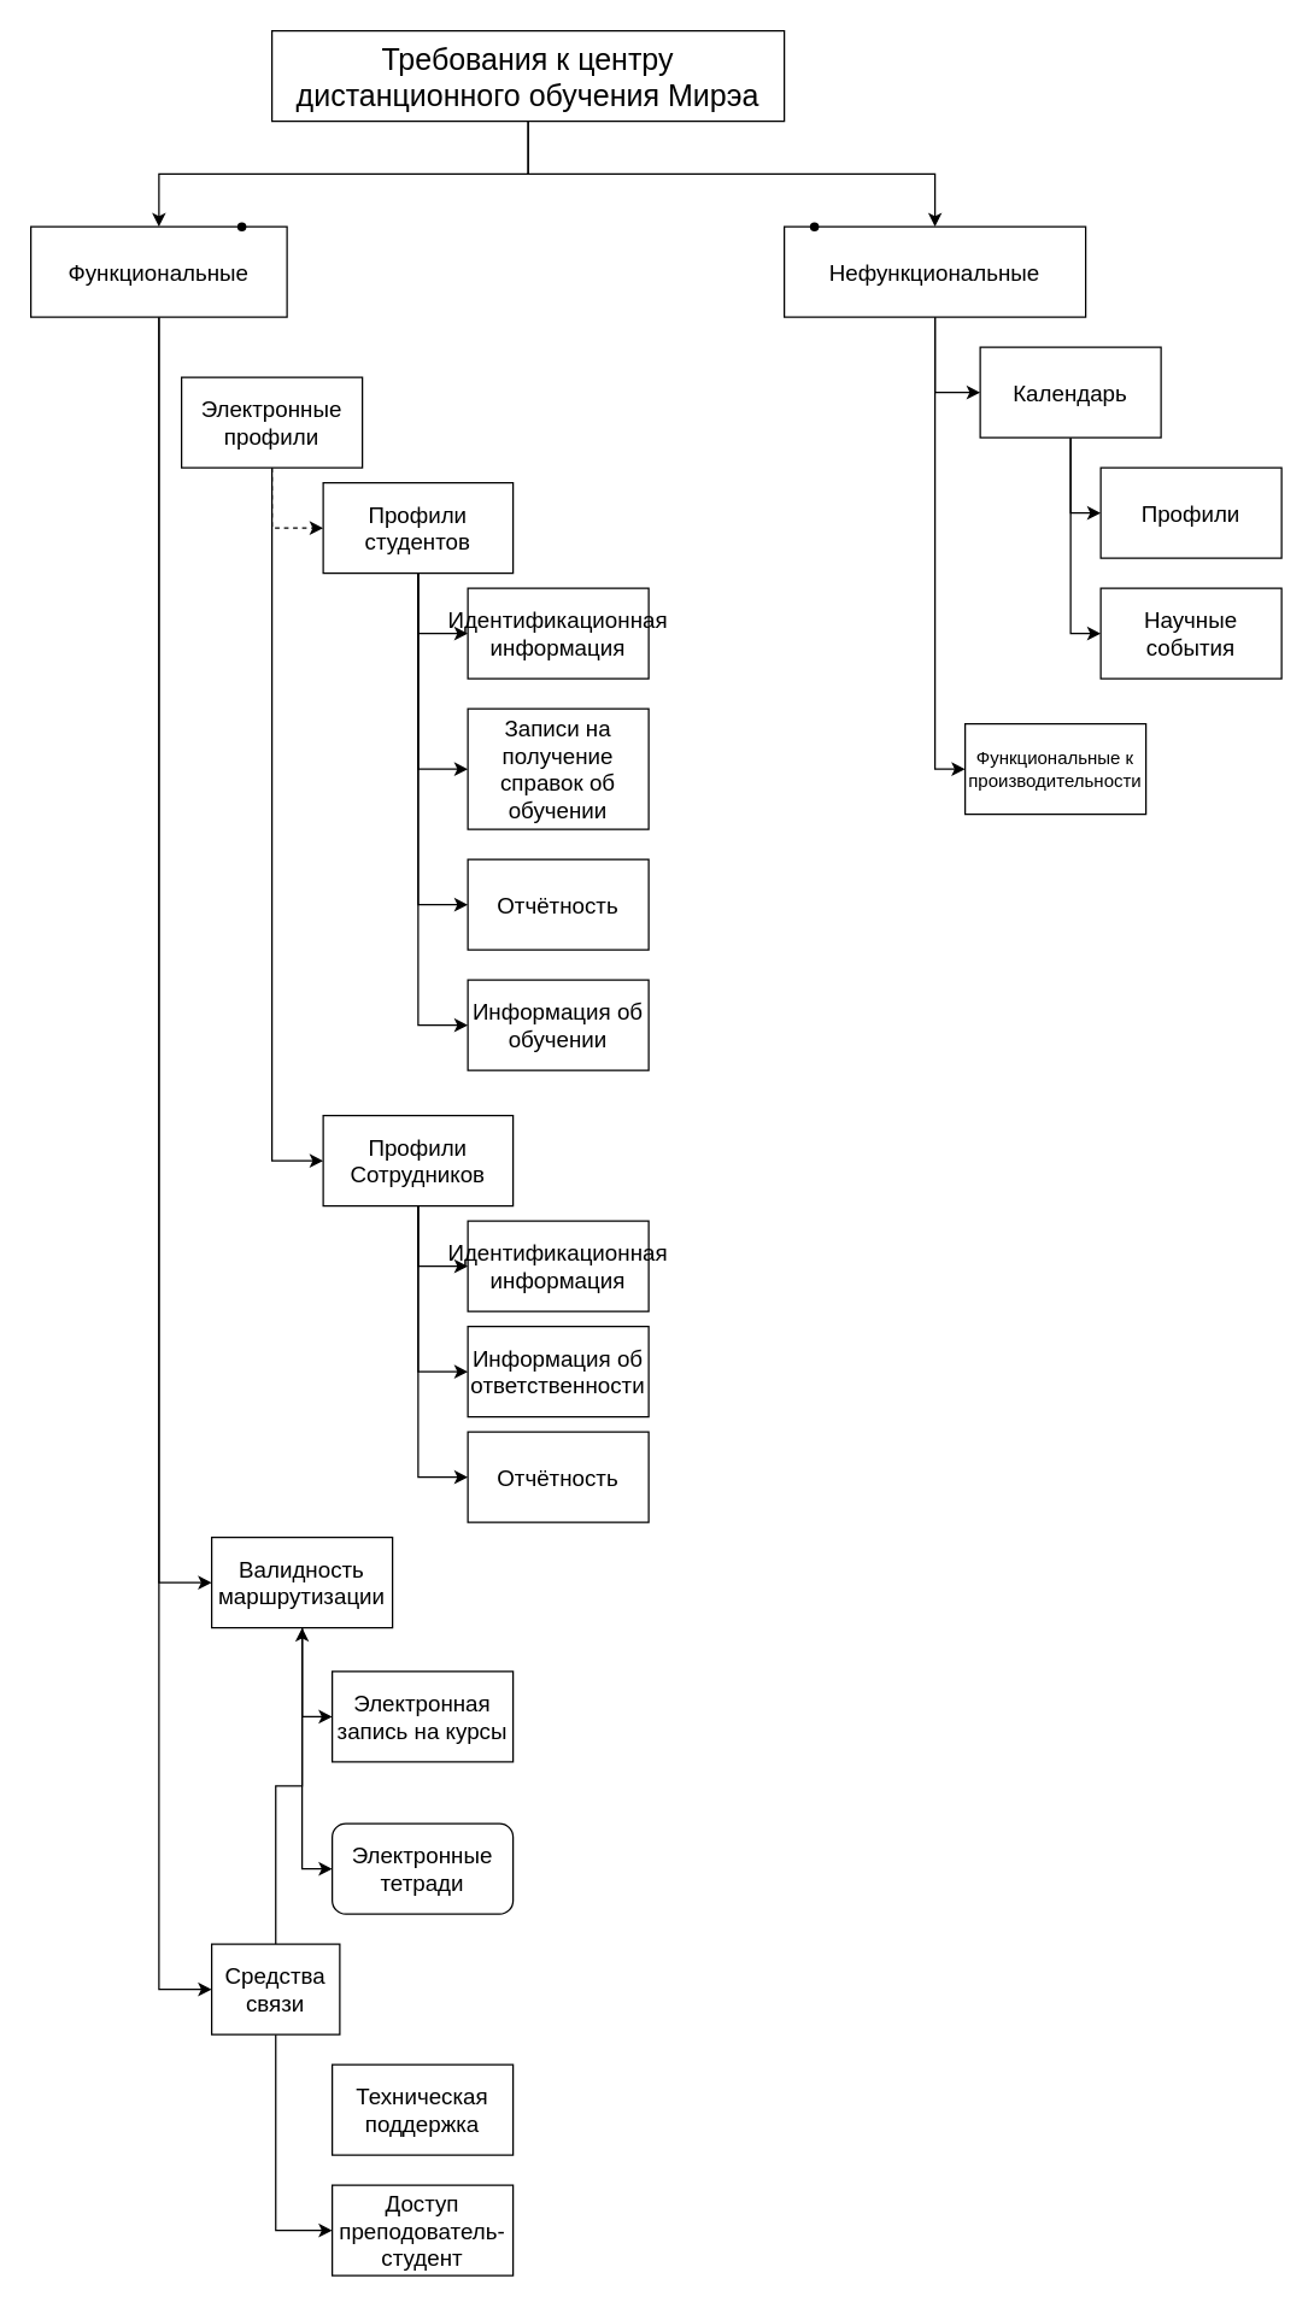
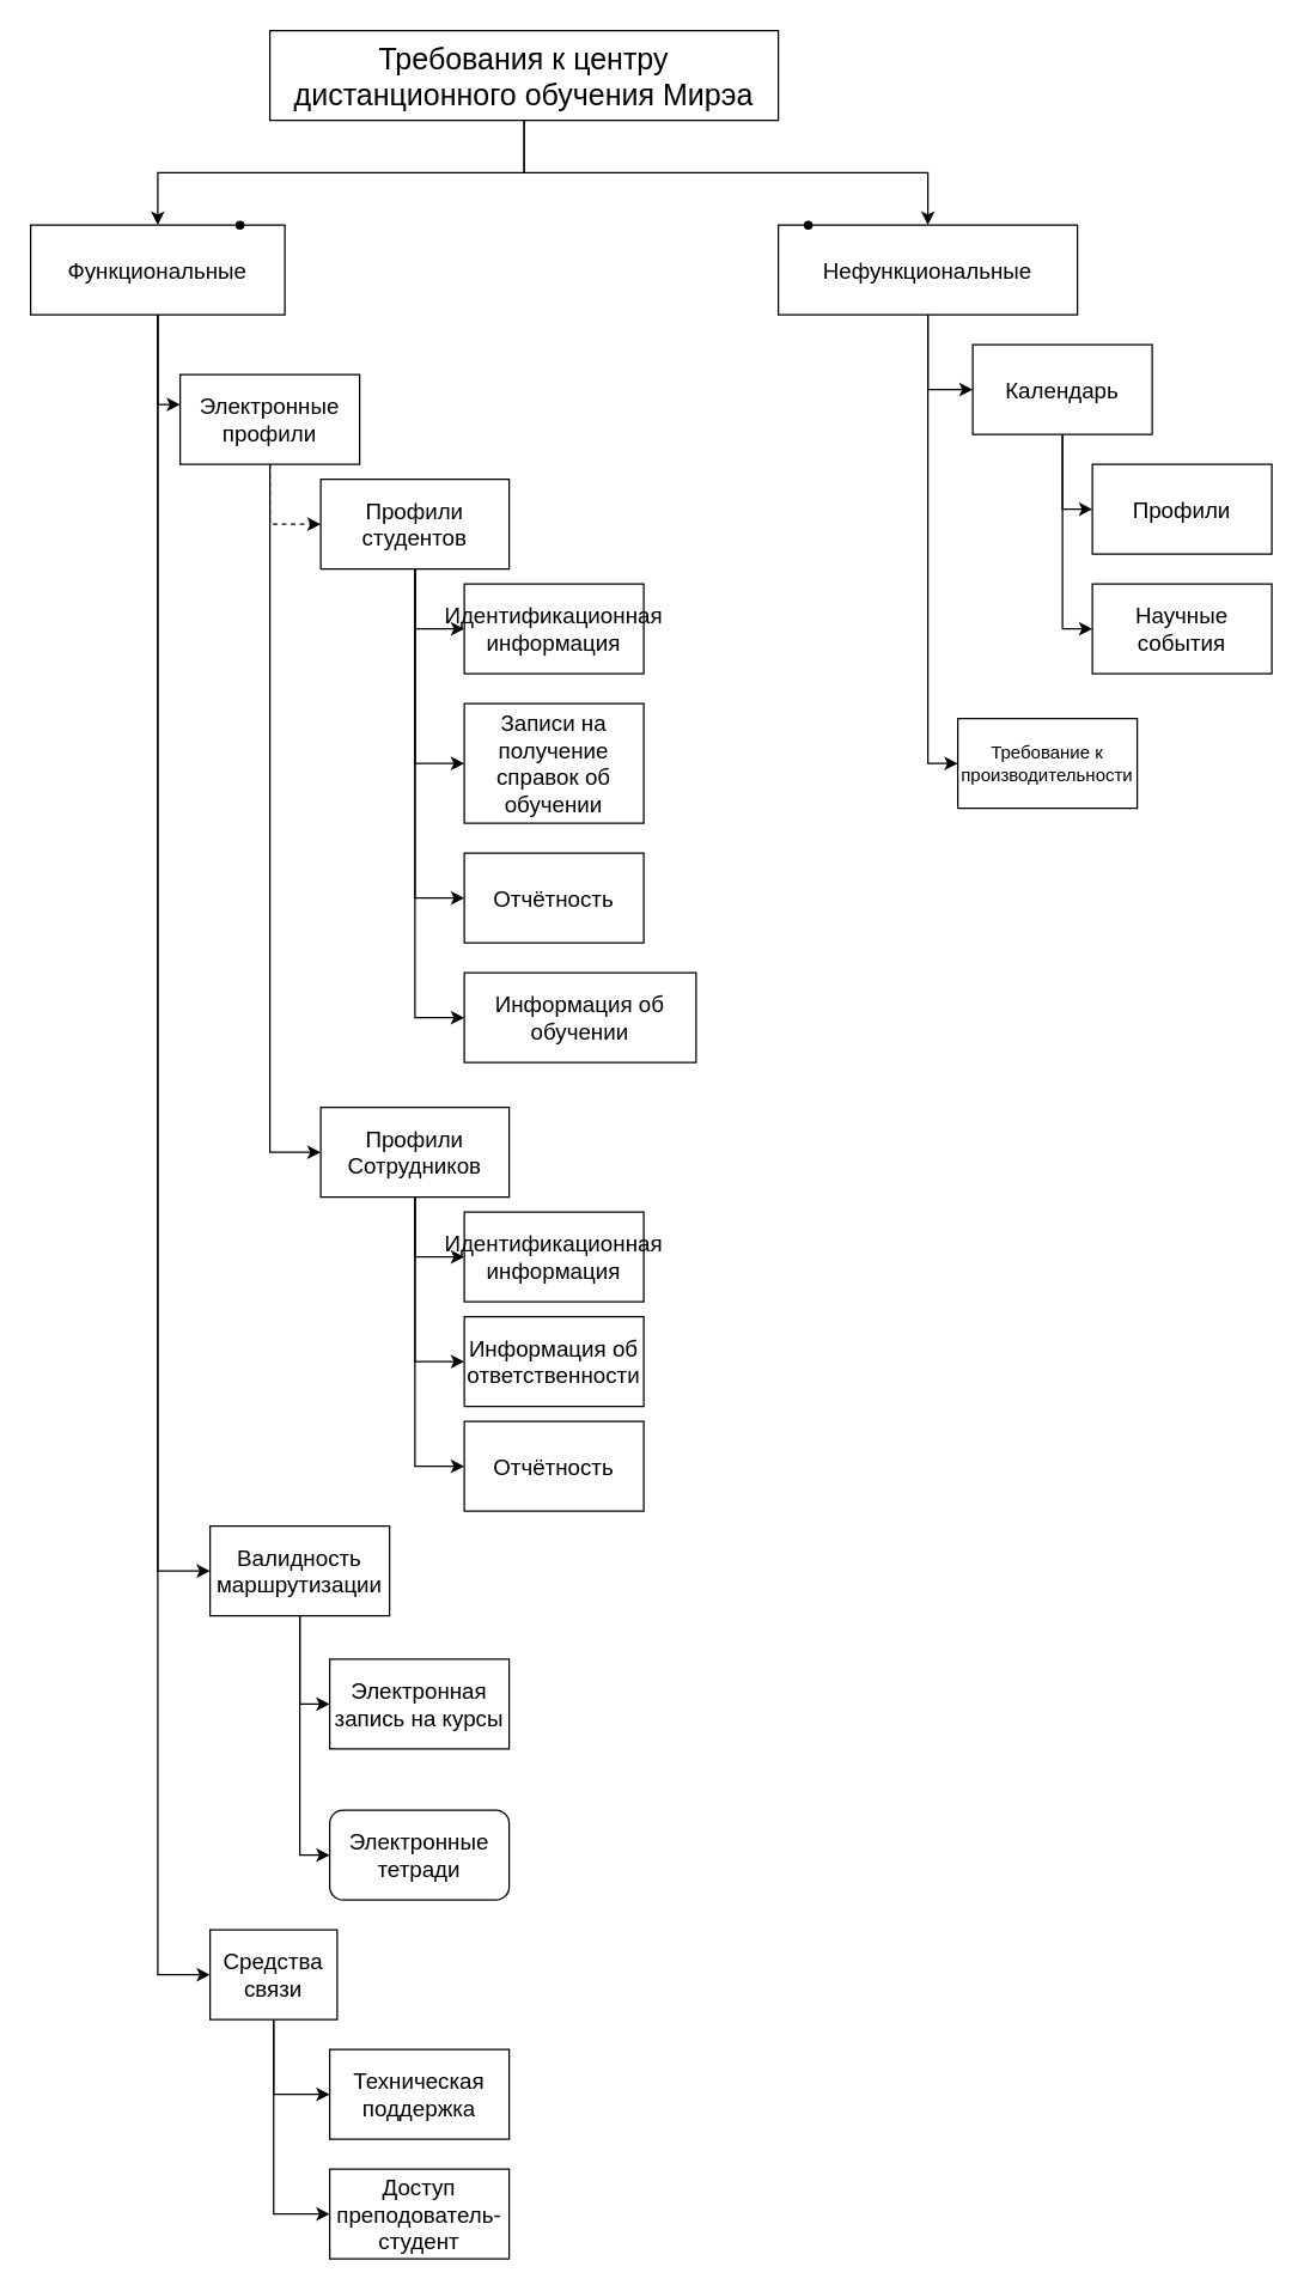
  <mxCell id="0" />
  <mxCell id="1" parent="0" />
  <mxCell id="2" value="" style="edgeStyle=orthogonalEdgeStyle;rounded=0;orthogonalLoop=1;jettySize=auto;html=1;fontSize=15;entryX=0.5;entryY=0;entryDx=0;entryDy=0;" parent="1" source="4" target="8" edge="1"><mxGeometry relative="1" as="geometry" /></mxCell>
  <mxCell id="3" value="" style="edgeStyle=orthogonalEdgeStyle;rounded=0;orthogonalLoop=1;jettySize=auto;html=1;fontSize=15;entryX=0.5;entryY=0;entryDx=0;entryDy=0;" parent="1" source="4" target="11" edge="1"><mxGeometry relative="1" as="geometry" /></mxCell>
  <mxCell id="4" value="&lt;font style=&quot;font-size: 20px&quot;&gt;Требования к центру дистанционного обучения Mирэа&lt;/font&gt;" style="rounded=0;whiteSpace=wrap;html=1;" parent="1" vertex="1"><mxGeometry x="180" y="20" width="340" height="60" as="geometry" /></mxCell>
+ <mxCell id="5" value="" style="edgeStyle=orthogonalEdgeStyle;rounded=0;orthogonalLoop=1;jettySize=auto;html=1;fontSize=15;" parent="1" source="8" target="16" edge="1"><mxGeometry relative="1" as="geometry"><Array as="points"><mxPoint x="105" y="270" /></Array></mxGeometry></mxCell>
  <mxCell id="6" style="edgeStyle=orthogonalEdgeStyle;rounded=0;orthogonalLoop=1;jettySize=auto;html=1;entryX=0;entryY=0.5;entryDx=0;entryDy=0;fontSize=15;" parent="1" source="8" target="35" edge="1"><mxGeometry relative="1" as="geometry" /></mxCell>
  <mxCell id="7" style="edgeStyle=orthogonalEdgeStyle;rounded=0;orthogonalLoop=1;jettySize=auto;html=1;entryX=0;entryY=0.5;entryDx=0;entryDy=0;fontSize=15;" parent="1" source="8" target="40" edge="1"><mxGeometry relative="1" as="geometry" /></mxCell>
  <mxCell id="8" value="&lt;font style=&quot;font-size: 15px&quot;&gt;Функциональные&lt;/font&gt;" style="rounded=0;whiteSpace=wrap;html=1;" parent="1" vertex="1"><mxGeometry x="20" y="150" width="170" height="60" as="geometry" /></mxCell>
  <mxCell id="9" style="edgeStyle=orthogonalEdgeStyle;rounded=0;orthogonalLoop=1;jettySize=auto;html=1;entryX=0;entryY=0.5;entryDx=0;entryDy=0;fontSize=15;" parent="1" source="11" target="45" edge="1"><mxGeometry relative="1" as="geometry" /></mxCell>
  <mxCell id="10" style="edgeStyle=orthogonalEdgeStyle;rounded=0;orthogonalLoop=1;jettySize=auto;html=1;entryX=0;entryY=0.5;entryDx=0;entryDy=0;" edge="1" parent="1" source="11" target="48"><mxGeometry relative="1" as="geometry" /></mxCell>
  <mxCell id="11" value="Нефункциональные" style="rounded=0;whiteSpace=wrap;html=1;fontSize=15;" parent="1" vertex="1"><mxGeometry x="520" y="150" width="200" height="60" as="geometry" /></mxCell>
  <mxCell id="12" value="" style="shape=waypoint;sketch=0;size=6;pointerEvents=1;points=[];fillColor=default;resizable=0;rotatable=0;perimeter=centerPerimeter;snapToPoint=1;rounded=0;" parent="1" vertex="1"><mxGeometry x="140" y="130" width="40" height="40" as="geometry" /></mxCell>
  <mxCell id="13" value="" style="shape=waypoint;sketch=0;size=6;pointerEvents=1;points=[];fillColor=default;resizable=0;rotatable=0;perimeter=centerPerimeter;snapToPoint=1;rounded=0;" parent="1" vertex="1"><mxGeometry x="520" y="130" width="40" height="40" as="geometry" /></mxCell>
  <mxCell id="14" style="edgeStyle=orthogonalEdgeStyle;rounded=0;orthogonalLoop=1;jettySize=auto;html=1;entryX=0;entryY=0.5;entryDx=0;entryDy=0;fontSize=15;" parent="1" source="16" target="25" edge="1"><mxGeometry relative="1" as="geometry" /></mxCell>
  <mxCell id="15" style="edgeStyle=orthogonalEdgeStyle;rounded=0;orthogonalLoop=1;jettySize=auto;html=1;entryX=0;entryY=0.5;entryDx=0;entryDy=0;fontSize=15;dashed=1;" parent="1" source="16" target="21" edge="1"><mxGeometry relative="1" as="geometry" /></mxCell>
  <mxCell id="16" value="Электронные профили" style="rounded=0;whiteSpace=wrap;html=1;fontSize=15;" parent="1" vertex="1"><mxGeometry x="120" y="250" width="120" height="60" as="geometry" /></mxCell>
  <mxCell id="17" style="edgeStyle=orthogonalEdgeStyle;rounded=0;orthogonalLoop=1;jettySize=auto;html=1;entryX=0;entryY=0.5;entryDx=0;entryDy=0;fontSize=15;" parent="1" source="21" target="27" edge="1"><mxGeometry relative="1" as="geometry" /></mxCell>
  <mxCell id="18" style="edgeStyle=orthogonalEdgeStyle;rounded=0;orthogonalLoop=1;jettySize=auto;html=1;entryX=0;entryY=0.5;entryDx=0;entryDy=0;fontSize=15;" parent="1" source="21" target="28" edge="1"><mxGeometry relative="1" as="geometry" /></mxCell>
  <mxCell id="19" style="edgeStyle=orthogonalEdgeStyle;rounded=0;orthogonalLoop=1;jettySize=auto;html=1;entryX=0;entryY=0.5;entryDx=0;entryDy=0;fontSize=15;" parent="1" source="21" target="26" edge="1"><mxGeometry relative="1" as="geometry" /></mxCell>
  <mxCell id="20" style="edgeStyle=orthogonalEdgeStyle;rounded=0;orthogonalLoop=1;jettySize=auto;html=1;entryX=0;entryY=0.5;entryDx=0;entryDy=0;fontSize=15;" parent="1" source="21" target="29" edge="1"><mxGeometry relative="1" as="geometry" /></mxCell>
  <mxCell id="21" value="Профили студентов" style="rounded=0;whiteSpace=wrap;html=1;fontSize=15;" parent="1" vertex="1"><mxGeometry x="214" y="320" width="126" height="60" as="geometry" /></mxCell>
  <mxCell id="22" style="edgeStyle=orthogonalEdgeStyle;rounded=0;orthogonalLoop=1;jettySize=auto;html=1;entryX=0;entryY=0.5;entryDx=0;entryDy=0;fontSize=15;" parent="1" source="25" target="30" edge="1"><mxGeometry relative="1" as="geometry" /></mxCell>
  <mxCell id="23" style="edgeStyle=orthogonalEdgeStyle;rounded=0;orthogonalLoop=1;jettySize=auto;html=1;entryX=0;entryY=0.5;entryDx=0;entryDy=0;fontSize=15;" parent="1" source="25" target="31" edge="1"><mxGeometry relative="1" as="geometry" /></mxCell>
  <mxCell id="24" style="edgeStyle=orthogonalEdgeStyle;rounded=0;orthogonalLoop=1;jettySize=auto;html=1;entryX=0;entryY=0.5;entryDx=0;entryDy=0;fontSize=15;" parent="1" source="25" target="32" edge="1"><mxGeometry relative="1" as="geometry" /></mxCell>
  <mxCell id="25" value="Профили Сотрудников" style="rounded=0;whiteSpace=wrap;html=1;fontSize=15;" parent="1" vertex="1"><mxGeometry x="214" y="740" width="126" height="60" as="geometry" /></mxCell>
  <mxCell id="26" value="Идентификационная информация" style="rounded=0;whiteSpace=wrap;html=1;fontSize=15;" parent="1" vertex="1"><mxGeometry x="310" y="390" width="120" height="60" as="geometry" /></mxCell>
  <mxCell id="27" value="Записи на получение справок об обучении" style="rounded=0;whiteSpace=wrap;html=1;fontSize=15;" parent="1" vertex="1"><mxGeometry x="310" y="470" width="120" height="80" as="geometry" /></mxCell>
  <mxCell id="28" value="Отчётность" style="rounded=0;whiteSpace=wrap;html=1;fontSize=15;" parent="1" vertex="1"><mxGeometry x="310" y="570" width="120" height="60" as="geometry" /></mxCell>
- <mxCell id="29" value="Информация об&lt;br&gt;обучении" style="rounded=0;whiteSpace=wrap;html=1;fontSize=15;" parent="1" vertex="1"><mxGeometry x="310" y="650" width="120" height="60" as="geometry" /></mxCell>
+ <mxCell id="29" value="Информация об&lt;br&gt;обучении" style="rounded=0;whiteSpace=wrap;html=1;fontSize=15;" parent="1" vertex="1"><mxGeometry x="310" y="650" width="155" height="60" as="geometry" /></mxCell>
  <mxCell id="30" value="Идентификационная информация" style="rounded=0;whiteSpace=wrap;html=1;fontSize=15;" parent="1" vertex="1"><mxGeometry x="310" y="810" width="120" height="60" as="geometry" /></mxCell>
  <mxCell id="31" value="Информация об&lt;br&gt;ответственности" style="rounded=0;whiteSpace=wrap;html=1;fontSize=15;" parent="1" vertex="1"><mxGeometry x="310" y="880" width="120" height="60" as="geometry" /></mxCell>
  <mxCell id="32" value="Отчётность" style="rounded=0;whiteSpace=wrap;html=1;fontSize=15;" parent="1" vertex="1"><mxGeometry x="310" y="950" width="120" height="60" as="geometry" /></mxCell>
  <mxCell id="33" style="edgeStyle=orthogonalEdgeStyle;rounded=0;orthogonalLoop=1;jettySize=auto;html=1;entryX=0;entryY=0.5;entryDx=0;entryDy=0;fontSize=15;" parent="1" source="35" target="36" edge="1"><mxGeometry relative="1" as="geometry" /></mxCell>
  <mxCell id="34" style="edgeStyle=orthogonalEdgeStyle;rounded=0;orthogonalLoop=1;jettySize=auto;html=1;entryX=0;entryY=0.5;entryDx=0;entryDy=0;fontSize=15;" parent="1" source="35" target="37" edge="1"><mxGeometry relative="1" as="geometry" /></mxCell>
  <mxCell id="35" value="Валидность маршрутизации" style="rounded=0;whiteSpace=wrap;html=1;fontSize=15;" parent="1" vertex="1"><mxGeometry x="140" y="1020" width="120" height="60" as="geometry" /></mxCell>
  <mxCell id="36" value="Электронная запись на курсы" style="rounded=0;whiteSpace=wrap;html=1;fontSize=15;" parent="1" vertex="1"><mxGeometry x="220" y="1109" width="120" height="60" as="geometry" /></mxCell>
  <mxCell id="37" value="Электронные тетради" style="whiteSpace=wrap;html=1;fontSize=15;rounded=1;" parent="1" vertex="1"><mxGeometry x="220" y="1210" width="120" height="60" as="geometry" /></mxCell>
- <mxCell id="38" style="edgeStyle=orthogonalEdgeStyle;rounded=0;orthogonalLoop=1;jettySize=auto;html=1;fontSize=15;" parent="1" source="40" target="35" edge="1"><mxGeometry relative="1" as="geometry" /></mxCell>
+ <mxCell id="38" style="edgeStyle=orthogonalEdgeStyle;rounded=0;orthogonalLoop=1;jettySize=auto;html=1;entryX=0;entryY=0.5;entryDx=0;entryDy=0;fontSize=15;" parent="1" source="40" target="41" edge="1"><mxGeometry relative="1" as="geometry" /></mxCell>
  <mxCell id="39" style="edgeStyle=orthogonalEdgeStyle;rounded=0;orthogonalLoop=1;jettySize=auto;html=1;entryX=0;entryY=0.5;entryDx=0;entryDy=0;fontSize=15;" parent="1" source="40" target="42" edge="1"><mxGeometry relative="1" as="geometry" /></mxCell>
  <mxCell id="40" value="Средства связи" style="rounded=0;whiteSpace=wrap;html=1;fontSize=15;" parent="1" vertex="1"><mxGeometry x="140" y="1290" width="85" height="60" as="geometry" /></mxCell>
  <mxCell id="41" value="Техническая поддержка" style="rounded=0;whiteSpace=wrap;html=1;fontSize=15;" parent="1" vertex="1"><mxGeometry x="220" y="1370" width="120" height="60" as="geometry" /></mxCell>
  <mxCell id="42" value="Доступ преподователь-студент" style="rounded=0;whiteSpace=wrap;html=1;fontSize=15;" parent="1" vertex="1"><mxGeometry x="220" y="1450" width="120" height="60" as="geometry" /></mxCell>
  <mxCell id="43" style="edgeStyle=orthogonalEdgeStyle;rounded=0;orthogonalLoop=1;jettySize=auto;html=1;entryX=0;entryY=0.5;entryDx=0;entryDy=0;fontSize=15;" parent="1" source="45" target="46" edge="1"><mxGeometry relative="1" as="geometry" /></mxCell>
  <mxCell id="44" style="edgeStyle=orthogonalEdgeStyle;rounded=0;orthogonalLoop=1;jettySize=auto;html=1;entryX=0;entryY=0.5;entryDx=0;entryDy=0;fontSize=15;" parent="1" source="45" target="47" edge="1"><mxGeometry relative="1" as="geometry" /></mxCell>
  <mxCell id="45" value="Календарь" style="rounded=0;whiteSpace=wrap;html=1;fontSize=15;" parent="1" vertex="1"><mxGeometry x="650" y="230" width="120" height="60" as="geometry" /></mxCell>
  <mxCell id="46" value="Профили" style="rounded=0;whiteSpace=wrap;html=1;fontSize=15;" parent="1" vertex="1"><mxGeometry x="730" y="310" width="120" height="60" as="geometry" /></mxCell>
  <mxCell id="47" value="Научные события" style="rounded=0;whiteSpace=wrap;html=1;fontSize=15;" parent="1" vertex="1"><mxGeometry x="730" y="390" width="120" height="60" as="geometry" /></mxCell>
- <mxCell id="48" value="Функциональные к производительности" style="rounded=0;whiteSpace=wrap;html=1;" vertex="1" parent="1"><mxGeometry x="640" y="480" width="120" height="60" as="geometry" /></mxCell>
+ <mxCell id="48" value="Требование к производительности" style="rounded=0;whiteSpace=wrap;html=1;" vertex="1" parent="1"><mxGeometry x="640" y="480" width="120" height="60" as="geometry" /></mxCell>
